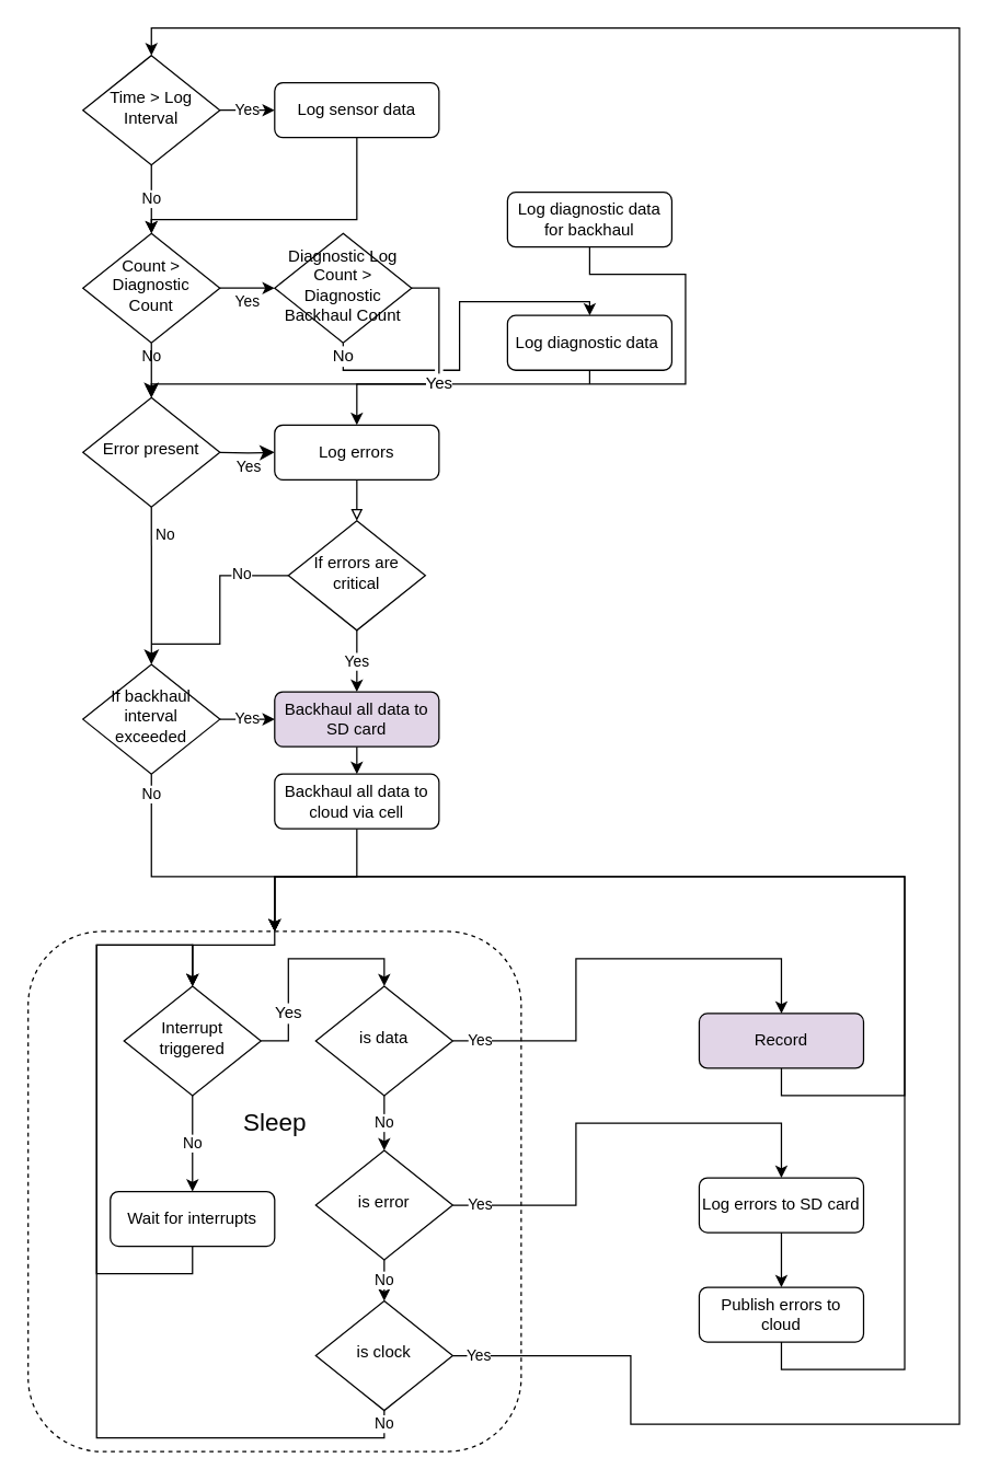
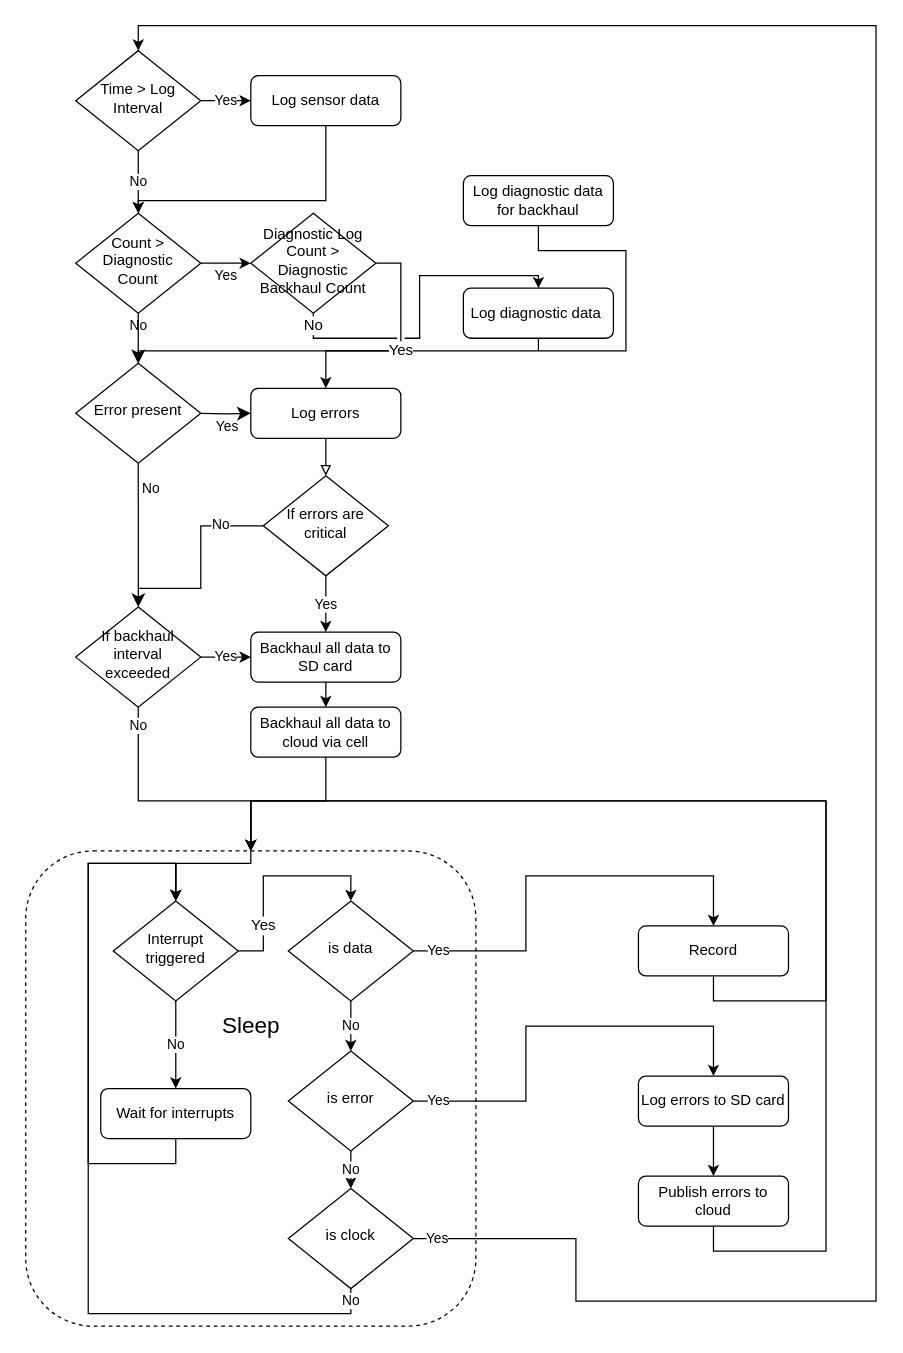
  <mxCell id="0" />
  <mxCell id="1" parent="0" />
  <mxCell id="2" style="edgeStyle=orthogonalEdgeStyle;rounded=0;jumpStyle=gap;orthogonalLoop=1;jettySize=auto;html=1;exitX=0.5;exitY=0;exitDx=0;exitDy=0;entryX=0.5;entryY=0;entryDx=0;entryDy=0;startArrow=none;startFill=0;endArrow=classic;endFill=1;" parent="1" source="3" target="36" edge="1"><mxGeometry relative="1" as="geometry"><Array as="points"><mxPoint x="200" y="690" /><mxPoint x="140" y="690" /></Array></mxGeometry></mxCell>
  <mxCell id="3" value="" style="rounded=1;whiteSpace=wrap;html=1;fontSize=12;glass=0;strokeWidth=1;shadow=0;dashed=1;fillColor=none;" parent="1" vertex="1"><mxGeometry x="20" y="680" width="360" height="380" as="geometry" /></mxCell>
  <mxCell id="4" value="No" style="edgeStyle=orthogonalEdgeStyle;rounded=0;html=1;jettySize=auto;orthogonalLoop=1;fontSize=11;endArrow=classic;endFill=1;endSize=8;strokeWidth=1;shadow=0;labelBackgroundColor=none;" parent="1" source="5" edge="1"><mxGeometry y="10" relative="1" as="geometry"><mxPoint as="offset" /><mxPoint x="110" y="290" as="targetPoint" /></mxGeometry></mxCell>
  <mxCell id="5" value="Count &amp;gt; Diagnostic Count" style="rhombus;whiteSpace=wrap;html=1;shadow=0;fontFamily=Helvetica;fontSize=12;align=center;strokeWidth=1;spacing=6;spacingTop=-4;" parent="1" vertex="1"><mxGeometry x="60" y="170" width="100" height="80" as="geometry" /></mxCell>
  <mxCell id="6" value="No" style="rounded=0;html=1;jettySize=auto;orthogonalLoop=1;fontSize=11;endArrow=classic;endFill=1;endSize=8;strokeWidth=1;shadow=0;labelBackgroundColor=none;edgeStyle=orthogonalEdgeStyle;entryX=0.5;entryY=0;entryDx=0;entryDy=0;jumpStyle=gap;" parent="1" target="22" edge="1"><mxGeometry x="-0.652" y="10" relative="1" as="geometry"><mxPoint as="offset" /><mxPoint x="110" y="370" as="sourcePoint" /><mxPoint x="110" y="430" as="targetPoint" /></mxGeometry></mxCell>
  <mxCell id="7" value="Yes" style="edgeStyle=orthogonalEdgeStyle;rounded=0;html=1;jettySize=auto;orthogonalLoop=1;fontSize=11;endArrow=classic;endFill=1;endSize=8;strokeWidth=1;shadow=0;labelBackgroundColor=none;" parent="1" edge="1"><mxGeometry y="10" relative="1" as="geometry"><mxPoint as="offset" /><mxPoint x="160" y="330" as="sourcePoint" /><mxPoint x="200" y="330" as="targetPoint" /></mxGeometry></mxCell>
  <mxCell id="8" value="Yes" style="edgeStyle=orthogonalEdgeStyle;rounded=0;jumpStyle=gap;orthogonalLoop=1;jettySize=auto;html=1;exitX=0;exitY=0.5;exitDx=0;exitDy=0;entryX=1;entryY=0.5;entryDx=0;entryDy=0;endArrow=none;endFill=0;startArrow=classic;startFill=1;" parent="1" source="10" target="22" edge="1"><mxGeometry relative="1" as="geometry" /></mxCell>
  <mxCell id="9" style="edgeStyle=orthogonalEdgeStyle;rounded=0;jumpStyle=gap;orthogonalLoop=1;jettySize=auto;html=1;exitX=0.5;exitY=1;exitDx=0;exitDy=0;entryX=0.5;entryY=0;entryDx=0;entryDy=0;startArrow=none;startFill=0;endArrow=classic;endFill=1;" parent="1" source="10" target="33" edge="1"><mxGeometry relative="1" as="geometry" /></mxCell>
- <mxCell id="10" value="Backhaul all data to SD card" style="rounded=1;whiteSpace=wrap;html=1;fontSize=12;glass=0;strokeWidth=1;shadow=0;fillColor=#e1d5e7;" parent="1" vertex="1"><mxGeometry x="200" y="505" width="120" height="40" as="geometry" /></mxCell>
+ <mxCell id="10" value="Backhaul all data to SD card" style="rounded=1;whiteSpace=wrap;html=1;fontSize=12;glass=0;strokeWidth=1;shadow=0;" parent="1" vertex="1"><mxGeometry x="200" y="505" width="120" height="40" as="geometry" /></mxCell>
  <mxCell id="11" style="edgeStyle=orthogonalEdgeStyle;rounded=0;jumpStyle=gap;orthogonalLoop=1;jettySize=auto;html=1;exitX=0.5;exitY=1;exitDx=0;exitDy=0;entryX=0.5;entryY=0;entryDx=0;entryDy=0;fontSize=12;startArrow=none;startFill=0;endArrow=classic;endFill=1;" parent="1" source="12" target="14" edge="1"><mxGeometry relative="1" as="geometry"><Array as="points"><mxPoint x="430" y="200" /><mxPoint x="500" y="200" /><mxPoint x="500" y="280" /><mxPoint x="110" y="280" /></Array></mxGeometry></mxCell>
  <mxCell id="12" value="Log diagnostic data for backhaul" style="rounded=1;whiteSpace=wrap;html=1;fontSize=12;glass=0;strokeWidth=1;shadow=0;" parent="1" vertex="1"><mxGeometry x="370" y="140" width="120" height="40" as="geometry" /></mxCell>
  <mxCell id="13" value="Yes" style="endArrow=classic;html=1;rounded=0;exitX=1;exitY=0.5;exitDx=0;exitDy=0;endFill=1;" parent="1" source="5" edge="1"><mxGeometry y="-10" width="50" height="50" relative="1" as="geometry"><mxPoint x="430" y="290" as="sourcePoint" /><mxPoint x="200" y="210" as="targetPoint" /><mxPoint as="offset" /></mxGeometry></mxCell>
  <mxCell id="14" value="Error present" style="rhombus;whiteSpace=wrap;html=1;shadow=0;fontFamily=Helvetica;fontSize=12;align=center;strokeWidth=1;spacing=6;spacingTop=-4;" parent="1" vertex="1"><mxGeometry x="60" y="290" width="100" height="80" as="geometry" /></mxCell>
  <mxCell id="15" style="edgeStyle=orthogonalEdgeStyle;rounded=0;orthogonalLoop=1;jettySize=auto;html=1;exitX=0.5;exitY=1;exitDx=0;exitDy=0;entryX=0.5;entryY=0;entryDx=0;entryDy=0;endArrow=block;endFill=0;" parent="1" source="16" target="20" edge="1"><mxGeometry relative="1" as="geometry" /></mxCell>
  <mxCell id="16" value="Log errors" style="rounded=1;whiteSpace=wrap;html=1;fontSize=12;glass=0;strokeWidth=1;shadow=0;" parent="1" vertex="1"><mxGeometry x="200" y="310" width="120" height="40" as="geometry" /></mxCell>
  <mxCell id="17" style="edgeStyle=orthogonalEdgeStyle;rounded=0;orthogonalLoop=1;jettySize=auto;html=1;exitX=0;exitY=0.5;exitDx=0;exitDy=0;endArrow=none;endFill=0;" parent="1" source="20" edge="1"><mxGeometry relative="1" as="geometry"><mxPoint x="110" y="470" as="targetPoint" /><Array as="points"><mxPoint x="160" y="420" /><mxPoint x="160" y="470" /></Array></mxGeometry></mxCell>
  <mxCell id="18" value="No" style="edgeLabel;html=1;align=center;verticalAlign=middle;resizable=0;points=[];" parent="17" vertex="1" connectable="0"><mxGeometry x="-0.529" y="-2" relative="1" as="geometry"><mxPoint as="offset" /></mxGeometry></mxCell>
  <mxCell id="19" value="Yes" style="edgeStyle=orthogonalEdgeStyle;rounded=0;jumpStyle=gap;orthogonalLoop=1;jettySize=auto;html=1;exitX=0.5;exitY=1;exitDx=0;exitDy=0;entryX=0.5;entryY=0;entryDx=0;entryDy=0;endArrow=classic;endFill=1;" parent="1" source="20" target="10" edge="1"><mxGeometry relative="1" as="geometry" /></mxCell>
  <mxCell id="20" value="If errors are critical" style="rhombus;whiteSpace=wrap;html=1;shadow=0;fontFamily=Helvetica;fontSize=12;align=center;strokeWidth=1;spacing=6;spacingTop=-4;" parent="1" vertex="1"><mxGeometry x="210" y="380" width="100" height="80" as="geometry" /></mxCell>
  <mxCell id="21" value="No" style="edgeStyle=orthogonalEdgeStyle;rounded=0;jumpStyle=gap;orthogonalLoop=1;jettySize=auto;html=1;exitX=0.5;exitY=1;exitDx=0;exitDy=0;entryX=0.5;entryY=0;entryDx=0;entryDy=0;startArrow=none;startFill=0;endArrow=classic;endFill=1;" parent="1" source="22" target="3" edge="1"><mxGeometry x="-0.854" relative="1" as="geometry"><Array as="points"><mxPoint x="110" y="640" /><mxPoint x="200" y="640" /></Array><mxPoint as="offset" /></mxGeometry></mxCell>
  <mxCell id="22" value="If backhaul interval exceeded" style="rhombus;whiteSpace=wrap;html=1;shadow=0;fontFamily=Helvetica;fontSize=12;align=center;strokeWidth=1;spacing=6;spacingTop=-4;" parent="1" vertex="1"><mxGeometry x="60" y="485" width="100" height="80" as="geometry" /></mxCell>
  <mxCell id="23" value="Log errors to SD card" style="rounded=1;whiteSpace=wrap;html=1;fontSize=12;glass=0;strokeWidth=1;shadow=0;" parent="1" vertex="1"><mxGeometry x="510" y="860" width="120" height="40" as="geometry" /></mxCell>
  <mxCell id="24" style="edgeStyle=orthogonalEdgeStyle;rounded=0;jumpStyle=gap;orthogonalLoop=1;jettySize=auto;html=1;exitX=0.5;exitY=1;exitDx=0;exitDy=0;entryX=0.5;entryY=0;entryDx=0;entryDy=0;startArrow=none;startFill=0;endArrow=classic;endFill=1;" parent="1" source="25" target="3" edge="1"><mxGeometry relative="1" as="geometry"><Array as="points"><mxPoint x="570" y="1000" /><mxPoint x="660" y="1000" /><mxPoint x="660" y="640" /><mxPoint x="200" y="640" /></Array></mxGeometry></mxCell>
  <mxCell id="25" value="Publish errors to cloud" style="rounded=1;whiteSpace=wrap;html=1;fontSize=12;glass=0;strokeWidth=1;shadow=0;" parent="1" vertex="1"><mxGeometry x="510" y="940" width="120" height="40" as="geometry" /></mxCell>
  <mxCell id="26" style="edgeStyle=orthogonalEdgeStyle;rounded=0;orthogonalLoop=1;jettySize=auto;html=1;exitX=0.5;exitY=1;exitDx=0;exitDy=0;endArrow=classic;endFill=1;" parent="1" source="23" target="25" edge="1"><mxGeometry relative="1" as="geometry"><mxPoint x="70" y="1355" as="sourcePoint" /><mxPoint x="70" y="1390" as="targetPoint" /></mxGeometry></mxCell>
  <mxCell id="27" value="No" style="edgeStyle=orthogonalEdgeStyle;rounded=0;orthogonalLoop=1;jettySize=auto;html=1;exitX=0.5;exitY=1;exitDx=0;exitDy=0;entryX=0.5;entryY=0;entryDx=0;entryDy=0;" parent="1" source="29" target="5" edge="1"><mxGeometry relative="1" as="geometry" /></mxCell>
  <mxCell id="28" value="Yes" style="edgeStyle=orthogonalEdgeStyle;rounded=0;orthogonalLoop=1;jettySize=auto;html=1;exitX=1;exitY=0.5;exitDx=0;exitDy=0;entryX=0;entryY=0.5;entryDx=0;entryDy=0;" parent="1" source="29" target="31" edge="1"><mxGeometry relative="1" as="geometry" /></mxCell>
  <mxCell id="29" value="Time &amp;gt; Log Interval" style="rhombus;whiteSpace=wrap;html=1;shadow=0;fontFamily=Helvetica;fontSize=12;align=center;strokeWidth=1;spacing=6;spacingTop=-4;" parent="1" vertex="1"><mxGeometry x="60" y="40" width="100" height="80" as="geometry" /></mxCell>
  <mxCell id="30" style="edgeStyle=orthogonalEdgeStyle;rounded=0;orthogonalLoop=1;jettySize=auto;html=1;exitX=0.5;exitY=1;exitDx=0;exitDy=0;entryX=0.5;entryY=0;entryDx=0;entryDy=0;" parent="1" source="31" target="5" edge="1"><mxGeometry relative="1" as="geometry"><Array as="points"><mxPoint x="260" y="160" /><mxPoint x="110" y="160" /></Array></mxGeometry></mxCell>
  <mxCell id="31" value="Log sensor data" style="rounded=1;whiteSpace=wrap;html=1;fontSize=12;glass=0;strokeWidth=1;shadow=0;" parent="1" vertex="1"><mxGeometry x="200" y="60" width="120" height="40" as="geometry" /></mxCell>
  <mxCell id="32" style="edgeStyle=orthogonalEdgeStyle;rounded=0;jumpStyle=gap;orthogonalLoop=1;jettySize=auto;html=1;exitX=0.5;exitY=1;exitDx=0;exitDy=0;entryX=0.5;entryY=0;entryDx=0;entryDy=0;startArrow=none;startFill=0;endArrow=classic;endFill=1;" parent="1" source="33" target="3" edge="1"><mxGeometry relative="1" as="geometry"><Array as="points"><mxPoint x="260" y="640" /><mxPoint x="200" y="640" /></Array></mxGeometry></mxCell>
  <mxCell id="33" value="Backhaul all data to cloud via cell" style="rounded=1;whiteSpace=wrap;html=1;fontSize=12;glass=0;strokeWidth=1;shadow=0;" parent="1" vertex="1"><mxGeometry x="200" y="565" width="120" height="40" as="geometry" /></mxCell>
  <mxCell id="34" value="No" style="edgeStyle=orthogonalEdgeStyle;rounded=0;jumpStyle=gap;orthogonalLoop=1;jettySize=auto;html=1;exitX=0.5;exitY=1;exitDx=0;exitDy=0;entryX=0.5;entryY=0;entryDx=0;entryDy=0;startArrow=none;startFill=0;endArrow=classic;endFill=1;" parent="1" source="36" target="38" edge="1"><mxGeometry relative="1" as="geometry" /></mxCell>
  <mxCell id="35" value="Yes" style="edgeStyle=orthogonalEdgeStyle;rounded=0;jumpStyle=gap;orthogonalLoop=1;jettySize=auto;html=1;exitX=1;exitY=0.5;exitDx=0;exitDy=0;entryX=0.5;entryY=0;entryDx=0;entryDy=0;fontSize=12;startArrow=none;startFill=0;endArrow=classic;endFill=1;" parent="1" source="36" target="41" edge="1"><mxGeometry x="-0.529" relative="1" as="geometry"><mxPoint as="offset" /></mxGeometry></mxCell>
  <mxCell id="36" value="Interrupt triggered" style="rhombus;whiteSpace=wrap;html=1;shadow=0;fontFamily=Helvetica;fontSize=12;align=center;strokeWidth=1;spacing=6;spacingTop=-4;" parent="1" vertex="1"><mxGeometry x="90" y="720" width="100" height="80" as="geometry" /></mxCell>
  <mxCell id="37" style="edgeStyle=orthogonalEdgeStyle;rounded=0;jumpStyle=gap;orthogonalLoop=1;jettySize=auto;html=1;exitX=0.5;exitY=1;exitDx=0;exitDy=0;entryX=0.5;entryY=0;entryDx=0;entryDy=0;startArrow=none;startFill=0;endArrow=classic;endFill=1;" parent="1" source="38" target="36" edge="1"><mxGeometry relative="1" as="geometry"><Array as="points"><mxPoint x="140" y="930" /><mxPoint x="70" y="930" /><mxPoint x="70" y="690" /><mxPoint x="140" y="690" /></Array></mxGeometry></mxCell>
  <mxCell id="38" value="Wait for interrupts" style="rounded=1;whiteSpace=wrap;html=1;fontSize=12;glass=0;strokeWidth=1;shadow=0;" parent="1" vertex="1"><mxGeometry x="80" y="870" width="120" height="40" as="geometry" /></mxCell>
  <mxCell id="39" value="Yes" style="edgeStyle=orthogonalEdgeStyle;rounded=0;jumpStyle=gap;orthogonalLoop=1;jettySize=auto;html=1;exitX=1;exitY=0.5;exitDx=0;exitDy=0;entryX=0.5;entryY=0;entryDx=0;entryDy=0;startArrow=none;startFill=0;endArrow=classic;endFill=1;" parent="1" source="41" target="46" edge="1"><mxGeometry x="-0.882" relative="1" as="geometry"><mxPoint as="offset" /></mxGeometry></mxCell>
  <mxCell id="40" value="No" style="edgeStyle=orthogonalEdgeStyle;rounded=0;jumpStyle=gap;orthogonalLoop=1;jettySize=auto;html=1;exitX=0.5;exitY=1;exitDx=0;exitDy=0;entryX=0.5;entryY=0;entryDx=0;entryDy=0;startArrow=none;startFill=0;endArrow=classic;endFill=1;" parent="1" source="41" target="44" edge="1"><mxGeometry relative="1" as="geometry" /></mxCell>
  <mxCell id="41" value="is data" style="rhombus;whiteSpace=wrap;html=1;shadow=0;fontFamily=Helvetica;fontSize=12;align=center;strokeWidth=1;spacing=6;spacingTop=-4;" parent="1" vertex="1"><mxGeometry x="230" y="720" width="100" height="80" as="geometry" /></mxCell>
  <mxCell id="42" value="Yes" style="edgeStyle=orthogonalEdgeStyle;rounded=0;jumpStyle=gap;orthogonalLoop=1;jettySize=auto;html=1;exitX=1;exitY=0.5;exitDx=0;exitDy=0;entryX=0.5;entryY=0;entryDx=0;entryDy=0;startArrow=none;startFill=0;endArrow=classic;endFill=1;" parent="1" source="44" target="23" edge="1"><mxGeometry x="-0.882" relative="1" as="geometry"><mxPoint as="offset" /></mxGeometry></mxCell>
  <mxCell id="43" value="No" style="edgeStyle=orthogonalEdgeStyle;rounded=0;jumpStyle=gap;orthogonalLoop=1;jettySize=auto;html=1;exitX=0.5;exitY=1;exitDx=0;exitDy=0;entryX=0.5;entryY=0;entryDx=0;entryDy=0;startArrow=none;startFill=0;endArrow=classic;endFill=1;" parent="1" source="44" target="49" edge="1"><mxGeometry relative="1" as="geometry" /></mxCell>
  <mxCell id="44" value="is error" style="rhombus;whiteSpace=wrap;html=1;shadow=0;fontFamily=Helvetica;fontSize=12;align=center;strokeWidth=1;spacing=6;spacingTop=-4;" parent="1" vertex="1"><mxGeometry x="230" y="840" width="100" height="80" as="geometry" /></mxCell>
  <mxCell id="45" style="edgeStyle=orthogonalEdgeStyle;rounded=0;jumpStyle=gap;orthogonalLoop=1;jettySize=auto;html=1;exitX=0.5;exitY=1;exitDx=0;exitDy=0;entryX=0.5;entryY=0;entryDx=0;entryDy=0;startArrow=none;startFill=0;endArrow=classic;endFill=1;" parent="1" source="46" target="3" edge="1"><mxGeometry relative="1" as="geometry"><Array as="points"><mxPoint x="570" y="800" /><mxPoint x="660" y="800" /><mxPoint x="660" y="640" /><mxPoint x="200" y="640" /></Array></mxGeometry></mxCell>
- <mxCell id="46" value="Record" style="rounded=1;whiteSpace=wrap;html=1;fontSize=12;glass=0;strokeWidth=1;shadow=0;fillColor=#e1d5e7;" parent="1" vertex="1"><mxGeometry x="510" y="740" width="120" height="40" as="geometry" /></mxCell>
+ <mxCell id="46" value="Record" style="rounded=1;whiteSpace=wrap;html=1;fontSize=12;glass=0;strokeWidth=1;shadow=0;" parent="1" vertex="1"><mxGeometry x="510" y="740" width="120" height="40" as="geometry" /></mxCell>
  <mxCell id="47" value="No" style="edgeStyle=orthogonalEdgeStyle;rounded=0;jumpStyle=gap;orthogonalLoop=1;jettySize=auto;html=1;exitX=0.5;exitY=1;exitDx=0;exitDy=0;entryX=0.5;entryY=0;entryDx=0;entryDy=0;startArrow=none;startFill=0;endArrow=classic;endFill=1;" parent="1" source="49" target="36" edge="1"><mxGeometry x="-0.97" relative="1" as="geometry"><Array as="points"><mxPoint x="280" y="1050" /><mxPoint x="70" y="1050" /><mxPoint x="70" y="690" /><mxPoint x="140" y="690" /></Array><mxPoint as="offset" /></mxGeometry></mxCell>
  <mxCell id="48" value="Yes" style="edgeStyle=orthogonalEdgeStyle;rounded=0;jumpStyle=gap;orthogonalLoop=1;jettySize=auto;html=1;exitX=1;exitY=0.5;exitDx=0;exitDy=0;entryX=0.5;entryY=0;entryDx=0;entryDy=0;startArrow=none;startFill=0;endArrow=classic;endFill=1;" parent="1" source="49" target="29" edge="1"><mxGeometry x="-0.981" relative="1" as="geometry"><Array as="points"><mxPoint x="460" y="990" /><mxPoint x="460" y="1040" /><mxPoint x="700" y="1040" /><mxPoint x="700" y="20" /><mxPoint x="110" y="20" /></Array><mxPoint as="offset" /></mxGeometry></mxCell>
  <mxCell id="49" value="is clock" style="rhombus;whiteSpace=wrap;html=1;shadow=0;fontFamily=Helvetica;fontSize=12;align=center;strokeWidth=1;spacing=6;spacingTop=-4;" parent="1" vertex="1"><mxGeometry x="230" y="950" width="100" height="80" as="geometry" /></mxCell>
  <mxCell id="50" value="&lt;font style=&quot;font-size: 18px&quot;&gt;Sleep&lt;/font&gt;" style="text;html=1;align=center;verticalAlign=middle;resizable=0;points=[];autosize=1;strokeColor=none;fillColor=none;" parent="1" vertex="1"><mxGeometry x="170" y="810" width="60" height="20" as="geometry" /></mxCell>
  <mxCell id="51" value="Yes" style="edgeStyle=orthogonalEdgeStyle;rounded=0;jumpStyle=gap;orthogonalLoop=1;jettySize=auto;html=1;exitX=1;exitY=0.5;exitDx=0;exitDy=0;fontSize=12;startArrow=none;startFill=0;endArrow=classic;endFill=1;" parent="1" source="53" target="16" edge="1"><mxGeometry relative="1" as="geometry" /></mxCell>
  <mxCell id="52" value="No" style="edgeStyle=orthogonalEdgeStyle;rounded=0;jumpStyle=gap;orthogonalLoop=1;jettySize=auto;html=1;exitX=0.5;exitY=1;exitDx=0;exitDy=0;entryX=0.5;entryY=0;entryDx=0;entryDy=0;fontSize=12;startArrow=none;startFill=0;endArrow=classic;endFill=1;" parent="1" source="53" target="55" edge="1"><mxGeometry x="-0.923" relative="1" as="geometry"><Array as="points"><mxPoint x="250" y="270" /><mxPoint x="335" y="270" /><mxPoint x="335" y="220" /><mxPoint x="430" y="220" /></Array><mxPoint as="offset" /></mxGeometry></mxCell>
  <mxCell id="53" value="Diagnostic Log Count &amp;gt; Diagnostic Backhaul Count" style="rhombus;whiteSpace=wrap;html=1;shadow=0;fontFamily=Helvetica;fontSize=12;align=center;strokeWidth=1;spacing=6;spacingTop=-4;" parent="1" vertex="1"><mxGeometry x="200" y="170" width="100" height="80" as="geometry" /></mxCell>
  <mxCell id="54" style="edgeStyle=orthogonalEdgeStyle;rounded=0;jumpStyle=gap;orthogonalLoop=1;jettySize=auto;html=1;exitX=0.5;exitY=1;exitDx=0;exitDy=0;fontSize=12;startArrow=none;startFill=0;endArrow=none;endFill=0;" parent="1" source="55" edge="1"><mxGeometry relative="1" as="geometry"><mxPoint x="430" y="280" as="targetPoint" /></mxGeometry></mxCell>
  <mxCell id="55" value="Log diagnostic data&amp;nbsp;" style="rounded=1;whiteSpace=wrap;html=1;fontSize=12;glass=0;strokeWidth=1;shadow=0;" parent="1" vertex="1"><mxGeometry x="370" y="230" width="120" height="40" as="geometry" /></mxCell>
